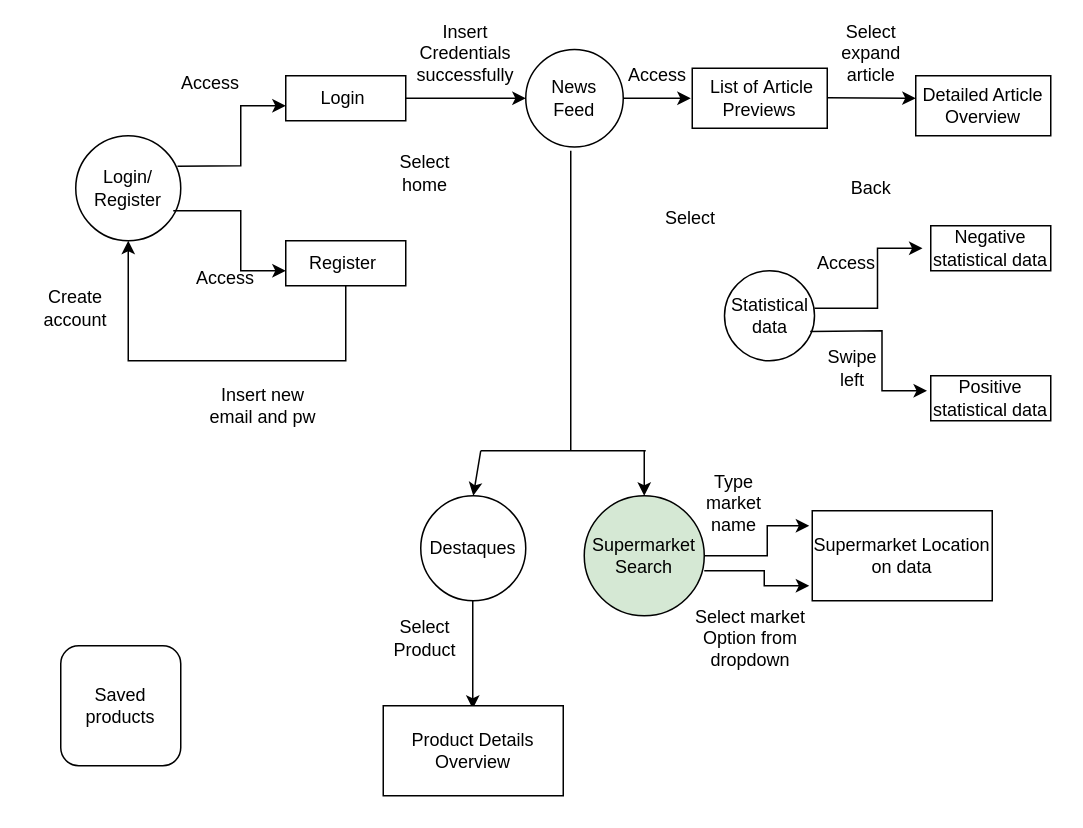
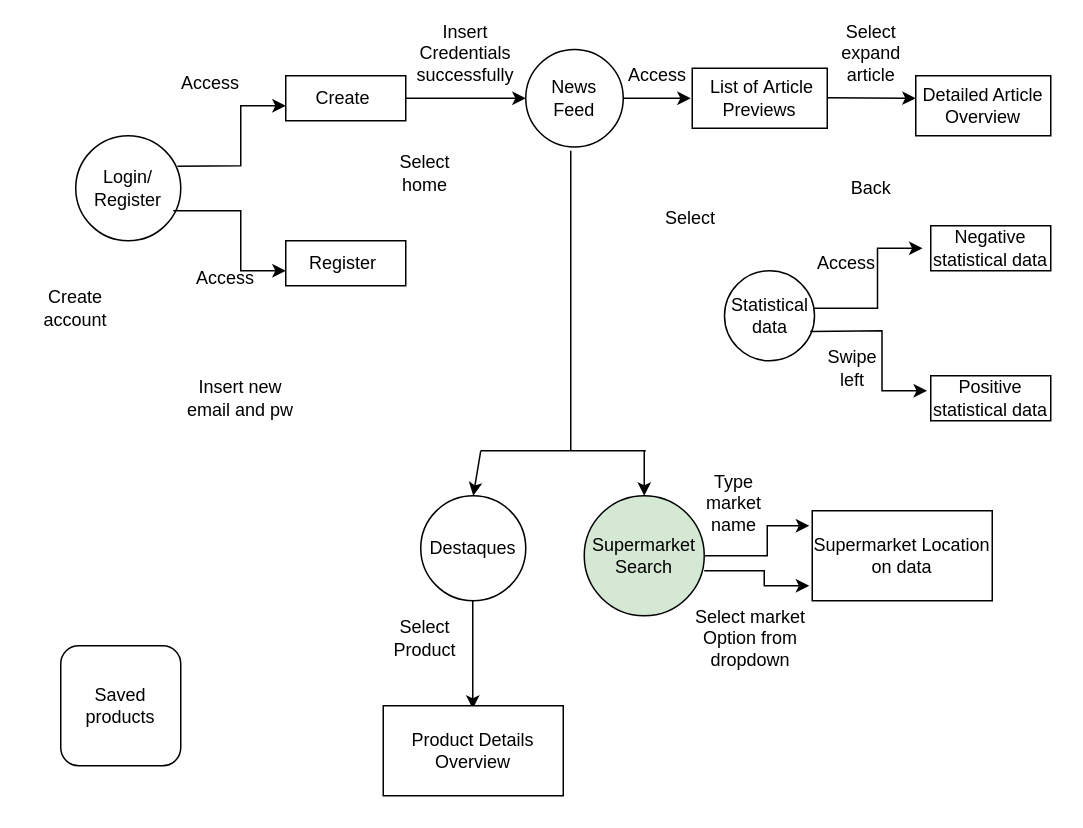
  <mxCell id="0" />
  <mxCell id="1" parent="0" />
  <mxCell id="2" value="Login/&lt;div&gt;Register&lt;/div&gt;" style="ellipse;whiteSpace=wrap;html=1;aspect=fixed;" parent="1" vertex="1"><mxGeometry x="50" y="90" width="70" height="70" as="geometry" /></mxCell>
  <mxCell id="3" value="Supermarket Search" style="ellipse;whiteSpace=wrap;html=1;aspect=fixed;fillColor=#d5e8d4;" parent="1" vertex="1"><mxGeometry x="389" y="330" width="80" height="80" as="geometry" /></mxCell>
  <mxCell id="4" value="News&lt;div&gt;Feed&lt;/div&gt;" style="ellipse;whiteSpace=wrap;html=1;aspect=fixed;" parent="1" vertex="1"><mxGeometry x="350" y="32.5" width="65" height="65" as="geometry" /></mxCell>
  <mxCell id="5" value="Destaques" style="ellipse;whiteSpace=wrap;html=1;aspect=fixed;" parent="1" vertex="1"><mxGeometry x="280" y="330" width="70" height="70" as="geometry" /></mxCell>
  <mxCell id="6" value="" style="endArrow=classic;html=1;rounded=0;exitX=0.969;exitY=0.29;exitDx=0;exitDy=0;exitPerimeter=0;" parent="1" source="2" edge="1"><mxGeometry width="50" height="50" relative="1" as="geometry"><mxPoint x="370" y="360" as="sourcePoint" /><mxPoint x="190" y="70" as="targetPoint" /><Array as="points"><mxPoint x="160" y="110" /><mxPoint x="160" y="70" /></Array></mxGeometry></mxCell>
  <mxCell id="7" value="" style="endArrow=classic;html=1;rounded=0;" parent="1" edge="1"><mxGeometry width="50" height="50" relative="1" as="geometry"><mxPoint x="115" y="140" as="sourcePoint" /><mxPoint x="190" y="180" as="targetPoint" /><Array as="points"><mxPoint x="160" y="140" /><mxPoint x="160" y="180" /></Array></mxGeometry></mxCell>
  <mxCell id="8" value="Access" style="text;html=1;align=center;verticalAlign=middle;whiteSpace=wrap;rounded=0;" parent="1" vertex="1"><mxGeometry x="120" y="170" width="60" height="30" as="geometry" /></mxCell>
  <mxCell id="9" value="Insert Credentials&lt;div&gt;successfully&lt;/div&gt;" style="text;html=1;align=center;verticalAlign=middle;whiteSpace=wrap;rounded=0;" parent="1" vertex="1"><mxGeometry x="280" y="20" width="60" height="30" as="geometry" /></mxCell>
- <mxCell id="10" value="Login&amp;nbsp;" style="rounded=0;whiteSpace=wrap;html=1;" parent="1" vertex="1"><mxGeometry x="190" y="50" width="80" height="30" as="geometry" /></mxCell>
+ <mxCell id="10" value="Create&amp;nbsp;" style="rounded=0;whiteSpace=wrap;html=1;" parent="1" vertex="1"><mxGeometry x="190" y="50" width="80" height="30" as="geometry" /></mxCell>
  <mxCell id="11" value="Register&amp;nbsp;" style="rounded=0;whiteSpace=wrap;html=1;" parent="1" vertex="1"><mxGeometry x="190" y="160" width="80" height="30" as="geometry" /></mxCell>
  <mxCell id="12" value="Access" style="text;html=1;align=center;verticalAlign=middle;whiteSpace=wrap;rounded=0;" parent="1" vertex="1"><mxGeometry x="110" y="40" width="60" height="30" as="geometry" /></mxCell>
  <mxCell id="13" value="" style="endArrow=classic;html=1;rounded=0;exitX=1;exitY=0.5;exitDx=0;exitDy=0;" parent="1" source="10" edge="1"><mxGeometry width="50" height="50" relative="1" as="geometry"><mxPoint x="240" y="180" as="sourcePoint" /><mxPoint x="350" y="65" as="targetPoint" /></mxGeometry></mxCell>
- <mxCell id="14" value="" style="endArrow=classic;html=1;rounded=0;exitX=0.5;exitY=1;exitDx=0;exitDy=0;entryX=0.5;entryY=1;entryDx=0;entryDy=0;" parent="1" source="11" target="2" edge="1"><mxGeometry width="50" height="50" relative="1" as="geometry"><mxPoint x="240" y="180" as="sourcePoint" /><mxPoint x="70" y="240" as="targetPoint" /><Array as="points"><mxPoint x="230" y="240" /><mxPoint x="85" y="240" /></Array></mxGeometry></mxCell>
- <mxCell id="15" value="Insert new email and pw" style="text;html=1;align=center;verticalAlign=middle;whiteSpace=wrap;rounded=0;" parent="1" vertex="1"><mxGeometry x="135" y="255" width="80" height="30" as="geometry" /></mxCell>
+ <mxCell id="15" value="Insert new email and pw" style="text;html=1;align=center;verticalAlign=middle;whiteSpace=wrap;rounded=0;" parent="1" vertex="1"><mxGeometry x="120" y="250" width="80" height="30" as="geometry" /></mxCell>
  <mxCell id="16" value="Create account" style="text;html=1;align=center;verticalAlign=middle;whiteSpace=wrap;rounded=0;" parent="1" vertex="1"><mxGeometry y="190" width="60" height="30" as="geometry" x="20" /></mxCell>
  <mxCell id="17" value="" style="endArrow=classic;html=1;rounded=0;exitX=1;exitY=0.5;exitDx=0;exitDy=0;" parent="1" source="4" edge="1"><mxGeometry width="50" height="50" relative="1" as="geometry"><mxPoint x="420" y="65" as="sourcePoint" /><mxPoint x="460" y="65" as="targetPoint" /></mxGeometry></mxCell>
  <mxCell id="18" value="Access" style="text;html=1;align=center;verticalAlign=middle;whiteSpace=wrap;rounded=0;" parent="1" vertex="1"><mxGeometry x="415" y="45" width="46" height="10" as="geometry" /></mxCell>
  <mxCell id="19" value="" style="endArrow=classic;html=1;rounded=0;exitX=1;exitY=0.5;exitDx=0;exitDy=0;" parent="1" edge="1"><mxGeometry width="50" height="50" relative="1" as="geometry"><mxPoint x="551" y="64.71" as="sourcePoint" /><mxPoint x="610" y="65" as="targetPoint" /></mxGeometry></mxCell>
  <mxCell id="20" value="Select expand&lt;div&gt;article&lt;/div&gt;" style="text;html=1;align=center;verticalAlign=middle;whiteSpace=wrap;rounded=0;" parent="1" vertex="1"><mxGeometry x="546" y="30" width="69" height="10" as="geometry" /></mxCell>
  <mxCell id="21" value="&lt;span style=&quot;text-align: left;&quot;&gt;&amp;nbsp;List of&amp;nbsp;&lt;/span&gt;&lt;span style=&quot;text-align: left;&quot;&gt;Article Previews&lt;/span&gt;" style="rounded=0;whiteSpace=wrap;html=1;" parent="1" vertex="1"><mxGeometry x="461" y="45" width="90" height="40" as="geometry" /></mxCell>
  <mxCell id="22" value="Detailed Article Overview" style="rounded=0;whiteSpace=wrap;html=1;" parent="1" vertex="1"><mxGeometry x="610" y="50" width="90" height="40" as="geometry" /></mxCell>
  <mxCell id="23" value="Back" style="text;html=1;align=center;verticalAlign=middle;whiteSpace=wrap;rounded=0;" parent="1" vertex="1"><mxGeometry x="551" y="120" width="59" height="10" as="geometry" /></mxCell>
  <mxCell id="24" value="Statistical data" style="ellipse;whiteSpace=wrap;html=1;aspect=fixed;" parent="1" vertex="1"><mxGeometry x="482.5" y="180" width="60" height="60" as="geometry" /></mxCell>
  <mxCell id="25" value="Saved products" style="whiteSpace=wrap;html=1;aspect=fixed;rounded=1;" parent="1" vertex="1"><mxGeometry x="40" y="430" width="80" height="80" as="geometry" /></mxCell>
  <mxCell id="26" value="Select" style="text;html=1;align=center;verticalAlign=middle;whiteSpace=wrap;rounded=0;" parent="1" vertex="1"><mxGeometry x="436.5" y="140" width="46" height="10" as="geometry" /></mxCell>
  <mxCell id="27" value="" style="endArrow=classic;html=1;rounded=0;exitX=0.969;exitY=0.29;exitDx=0;exitDy=0;exitPerimeter=0;" parent="1" edge="1"><mxGeometry width="50" height="50" relative="1" as="geometry"><mxPoint x="542.5" y="205" as="sourcePoint" /><mxPoint x="614.5" y="165" as="targetPoint" /><Array as="points"><mxPoint x="584.5" y="205" /><mxPoint x="584.5" y="165" /></Array></mxGeometry></mxCell>
  <mxCell id="28" value="" style="endArrow=classic;html=1;rounded=0;exitX=0.952;exitY=0.674;exitDx=0;exitDy=0;exitPerimeter=0;" parent="1" source="24" edge="1"><mxGeometry width="50" height="50" relative="1" as="geometry"><mxPoint x="542.5" y="220" as="sourcePoint" /><mxPoint x="617.5" y="260" as="targetPoint" /><Array as="points"><mxPoint x="587.5" y="220" /><mxPoint x="587.5" y="260" /></Array></mxGeometry></mxCell>
  <mxCell id="29" value="Access" style="text;html=1;align=center;verticalAlign=middle;whiteSpace=wrap;rounded=0;" parent="1" vertex="1"><mxGeometry x="541" y="170" width="46" height="10" as="geometry" /></mxCell>
  <mxCell id="30" value="Negative statistical data" style="rounded=0;whiteSpace=wrap;html=1;" parent="1" vertex="1"><mxGeometry x="620" y="150" width="80" height="30" as="geometry" /></mxCell>
  <mxCell id="31" value="Positive statistical data" style="rounded=0;whiteSpace=wrap;html=1;" parent="1" vertex="1"><mxGeometry x="620" y="250" width="80" height="30" as="geometry" /></mxCell>
  <mxCell id="32" value="Swipe left" style="text;html=1;align=center;verticalAlign=middle;whiteSpace=wrap;rounded=0;" parent="1" vertex="1"><mxGeometry x="545" y="240" width="46" height="10" as="geometry" /></mxCell>
  <mxCell id="33" value="" style="endArrow=classic;html=1;rounded=0;entryX=0.5;entryY=0;entryDx=0;entryDy=0;" parent="1" target="3" edge="1"><mxGeometry width="50" height="50" relative="1" as="geometry"><mxPoint x="429" y="300" as="sourcePoint" /><mxPoint x="356.66" y="300" as="targetPoint" /><Array as="points" /></mxGeometry></mxCell>
  <mxCell id="34" value="Select&lt;div&gt;home&lt;/div&gt;" style="text;html=1;align=center;verticalAlign=middle;whiteSpace=wrap;rounded=0;" parent="1" vertex="1"><mxGeometry x="260" y="110" width="46" height="10" as="geometry" /></mxCell>
  <mxCell id="35" value="" style="endArrow=classic;html=1;rounded=0;exitX=0.969;exitY=0.29;exitDx=0;exitDy=0;exitPerimeter=0;" parent="1" edge="1"><mxGeometry width="50" height="50" relative="1" as="geometry"><mxPoint x="469" y="370" as="sourcePoint" /><mxPoint x="539" y="350" as="targetPoint" /><Array as="points"><mxPoint x="511" y="370" /><mxPoint x="511" y="350" /></Array></mxGeometry></mxCell>
  <mxCell id="36" value="" style="endArrow=classic;html=1;rounded=0;exitX=0.952;exitY=0.674;exitDx=0;exitDy=0;exitPerimeter=0;" parent="1" edge="1"><mxGeometry width="50" height="50" relative="1" as="geometry"><mxPoint x="469" y="380" as="sourcePoint" /><mxPoint x="539" y="390" as="targetPoint" /><Array as="points"><mxPoint x="509" y="380" /><mxPoint x="509" y="390" /><mxPoint x="519" y="390" /></Array></mxGeometry></mxCell>
  <mxCell id="37" value="Type market name" style="text;html=1;align=center;verticalAlign=middle;whiteSpace=wrap;rounded=0;" parent="1" vertex="1"><mxGeometry x="459" y="320" width="60" height="30" as="geometry" /></mxCell>
  <mxCell id="38" value="Select market Option from dropdown" style="text;html=1;align=center;verticalAlign=middle;whiteSpace=wrap;rounded=0;" parent="1" vertex="1"><mxGeometry x="459" y="400" width="82" height="50" as="geometry" /></mxCell>
  <mxCell id="39" value="" style="endArrow=classic;html=1;rounded=0;entryX=0.5;entryY=0;entryDx=0;entryDy=0;exitX=0.5;exitY=1;exitDx=0;exitDy=0;" parent="1" edge="1"><mxGeometry width="50" height="50" relative="1" as="geometry"><mxPoint x="314.67" y="400" as="sourcePoint" /><mxPoint x="314.67" y="472" as="targetPoint" /></mxGeometry></mxCell>
  <mxCell id="40" value="" style="endArrow=classic;html=1;rounded=0;entryX=0.5;entryY=0;entryDx=0;entryDy=0;" parent="1" target="5" edge="1"><mxGeometry width="50" height="50" relative="1" as="geometry"><mxPoint x="320" y="300" as="sourcePoint" /><mxPoint x="293.236" y="330.544" as="targetPoint" /></mxGeometry></mxCell>
  <mxCell id="41" value="Select Product" style="text;html=1;align=center;verticalAlign=middle;whiteSpace=wrap;rounded=0;" parent="1" vertex="1"><mxGeometry x="260" y="420" width="46" height="10" as="geometry" /></mxCell>
  <mxCell id="42" value="Product Details Overview" style="rounded=0;whiteSpace=wrap;html=1;" parent="1" vertex="1"><mxGeometry x="255" y="470" width="120" height="60" as="geometry" /></mxCell>
  <mxCell id="43" value="" style="endArrow=none;html=1;rounded=0;" parent="1" edge="1"><mxGeometry width="50" height="50" relative="1" as="geometry"><mxPoint x="320" y="300" as="sourcePoint" /><mxPoint x="430" y="300" as="targetPoint" /></mxGeometry></mxCell>
  <mxCell id="44" value="" style="endArrow=none;html=1;rounded=0;" parent="1" edge="1"><mxGeometry width="50" height="50" relative="1" as="geometry"><mxPoint x="380" y="100" as="sourcePoint" /><mxPoint x="380" y="300" as="targetPoint" /></mxGeometry></mxCell>
  <mxCell id="45" value="Supermarket Location on data" style="rounded=0;whiteSpace=wrap;html=1;" parent="1" vertex="1"><mxGeometry x="541" y="340" width="120" height="60" as="geometry" /></mxCell>
